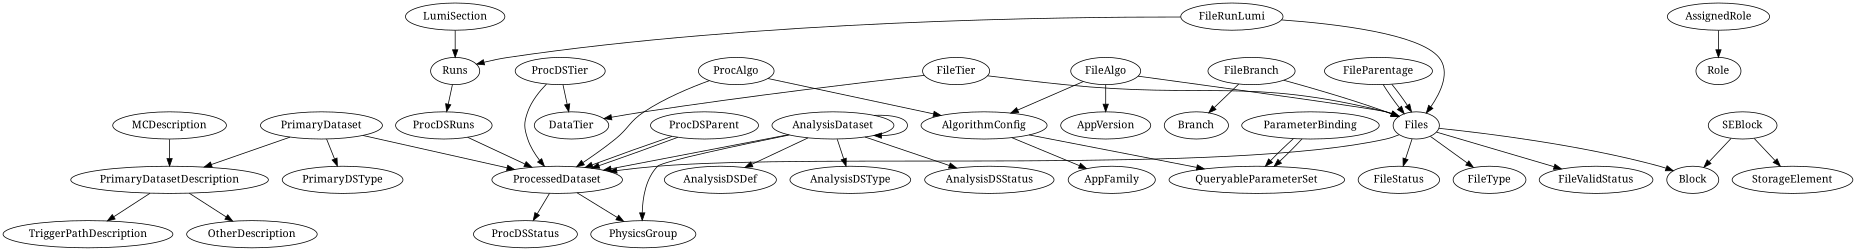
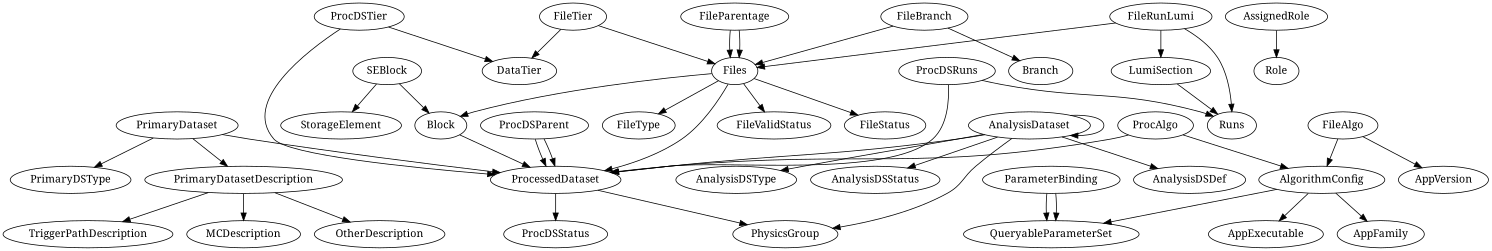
  digraph {
    fontname="Noto Serif"
    node [fontname="Noto Serif"]
    edge [fontname="Noto Serif"]
    PrimaryDatasetDescription
    TriggerPathDescription
    MCDescription
    OtherDescription
    ProcDSTier
    ProcessedDataset
    DataTier
    PhysicsGroup
    ProcDSStatus
    PrimaryDataset
    PrimaryDSType
    ParameterBinding
    QueryableParameterSet
    ProcDSParent
    Files
    Block
    FileStatus
    FileType
    FileValidStatus
    ProcDSRuns
    Runs
    FileParentage
    FileAlgo
    AlgorithmConfig
    AppVersion
+   AppExecutable
    AppFamily
    FileTier
    LumiSection
    FileBranch
    Branch
    ProcAlgo
    AssignedRole
    Role
    FileRunLumi
    SEBlock
    StorageElement
    AnalysisDataset
    AnalysisDSDef
    AnalysisDSType
    AnalysisDSStatus
    PrimaryDatasetDescription -> TriggerPathDescription
-   MCDescription -> PrimaryDatasetDescription
+   PrimaryDatasetDescription -> MCDescription
    PrimaryDatasetDescription -> OtherDescription
    ProcDSTier -> ProcessedDataset
    ProcDSTier -> DataTier
    ProcessedDataset -> PhysicsGroup
    ProcessedDataset -> ProcDSStatus
    PrimaryDataset -> PrimaryDatasetDescription
    PrimaryDataset -> ProcessedDataset
    PrimaryDataset -> PrimaryDSType
    ParameterBinding -> QueryableParameterSet
    ParameterBinding -> QueryableParameterSet
    ProcDSParent -> ProcessedDataset
    ProcDSParent -> ProcessedDataset
    Files -> ProcessedDataset
    Files -> Block
    Files -> FileStatus
    Files -> FileType
    Files -> FileValidStatus
+   Block -> ProcessedDataset
    ProcDSRuns -> ProcessedDataset
-   Runs -> ProcDSRuns
+   ProcDSRuns -> Runs
    FileParentage -> Files
    FileParentage -> Files
-   FileAlgo -> Files
    FileAlgo -> AlgorithmConfig
    FileAlgo -> AppVersion
    AlgorithmConfig -> QueryableParameterSet
+   AlgorithmConfig -> AppExecutable
    AlgorithmConfig -> AppFamily
    FileTier -> DataTier
    FileTier -> Files
    LumiSection -> Runs
    FileBranch -> Files
    FileBranch -> Branch
    ProcAlgo -> ProcessedDataset
    ProcAlgo -> AlgorithmConfig
    AssignedRole -> Role
    FileRunLumi -> Files
    FileRunLumi -> Runs
+   FileRunLumi -> LumiSection
    SEBlock -> Block
    SEBlock -> StorageElement
    AnalysisDataset -> ProcessedDataset
    AnalysisDataset -> PhysicsGroup
    AnalysisDataset -> AnalysisDataset
    AnalysisDataset -> AnalysisDSDef
    AnalysisDataset -> AnalysisDSType
    AnalysisDataset -> AnalysisDSStatus
  }
